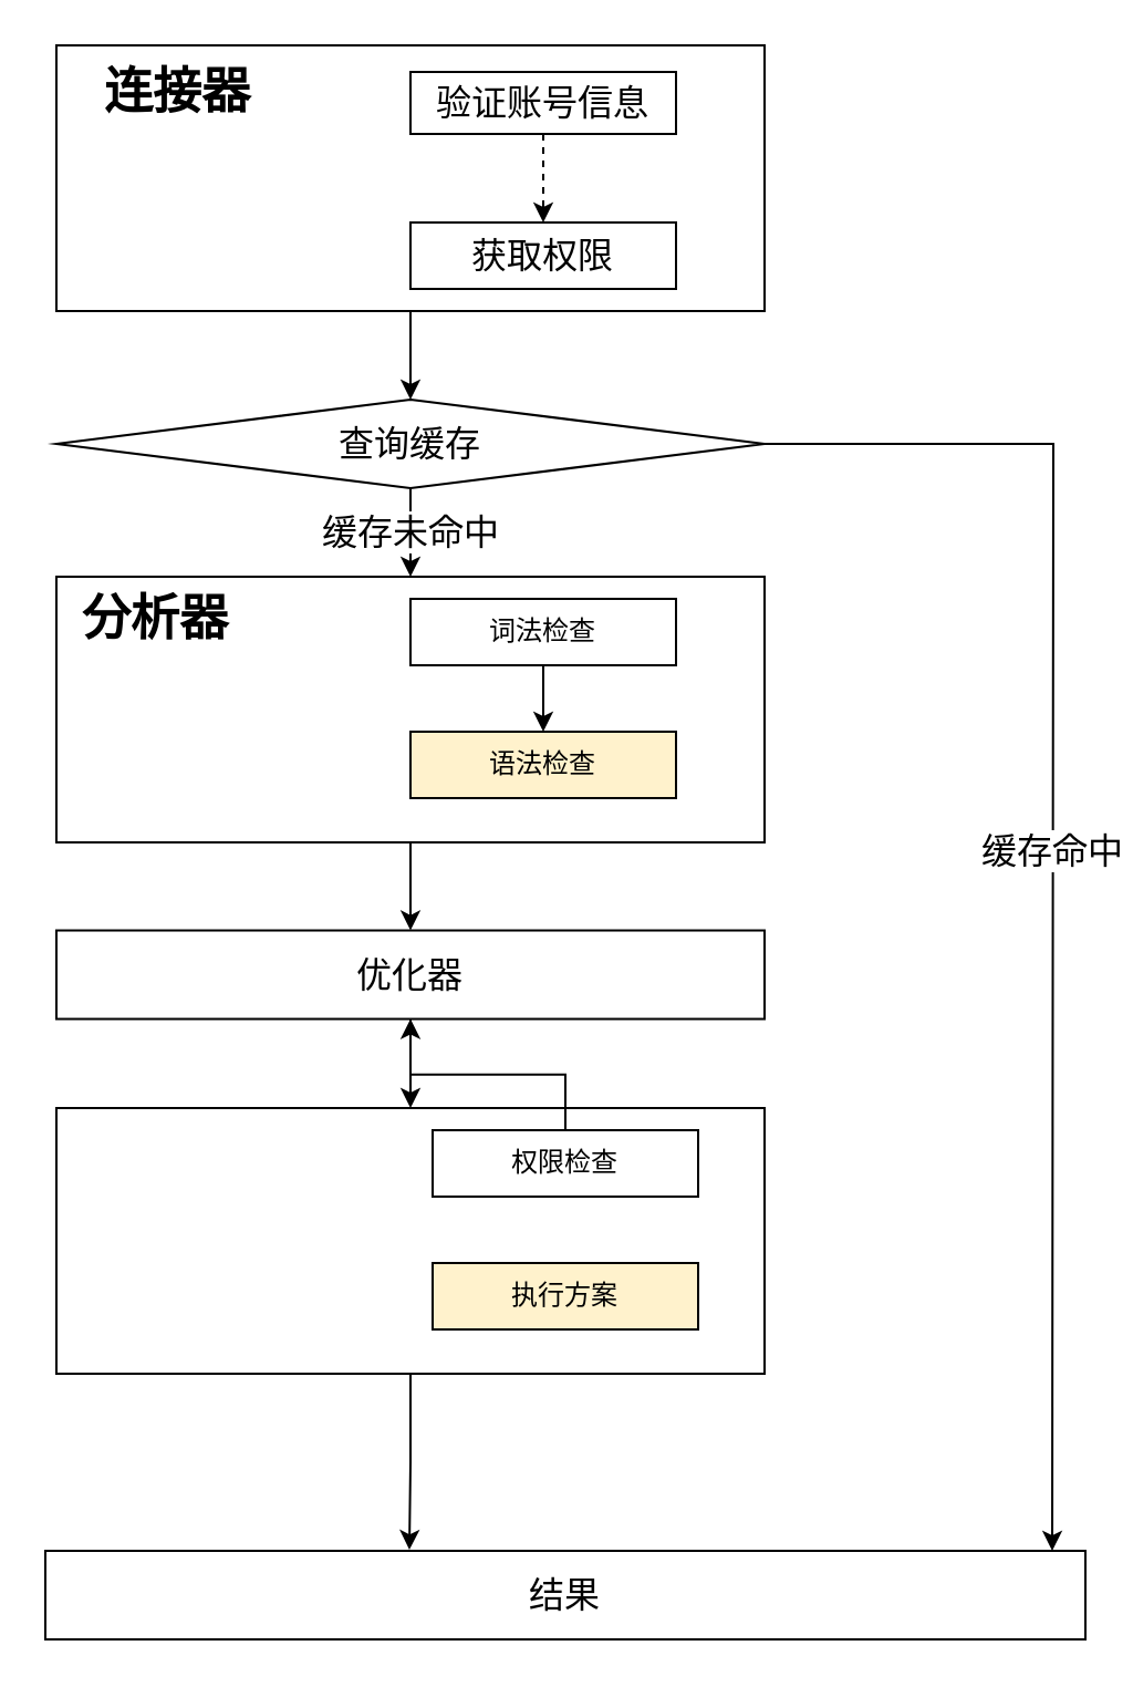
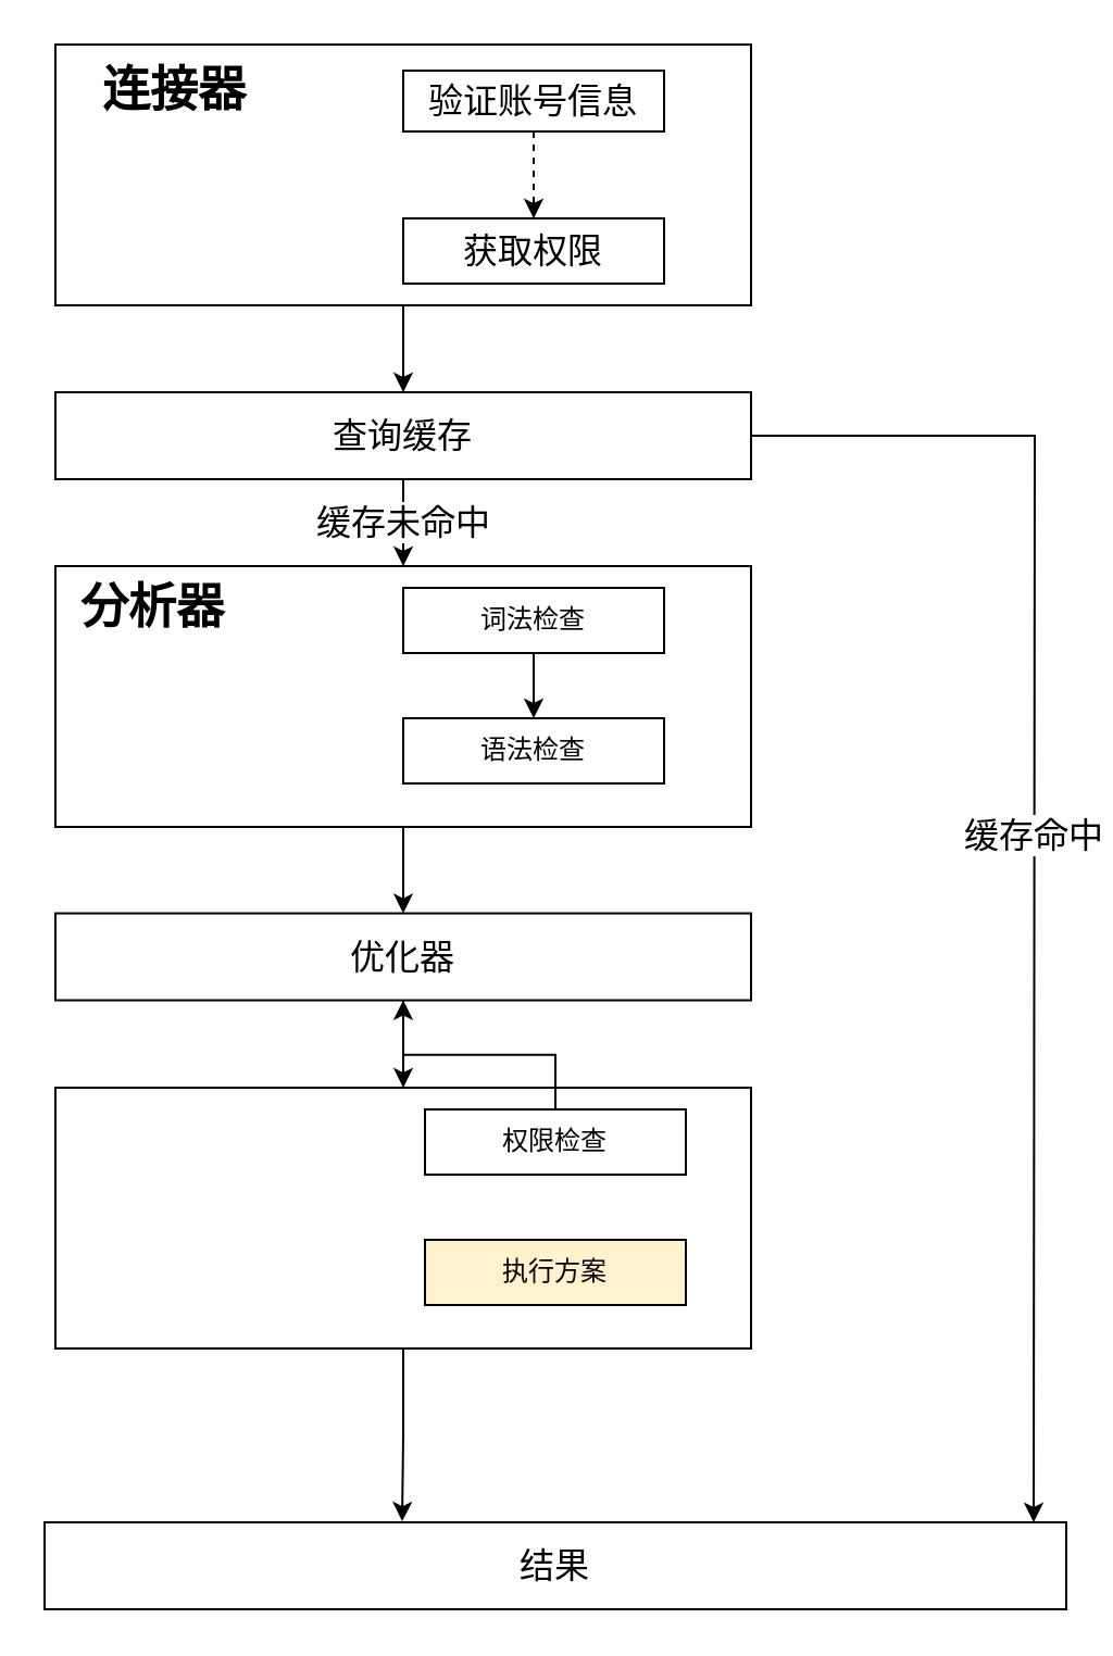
  <mxCell id="0" />
  <mxCell id="1" parent="0" />
  <mxCell id="2" style="edgeStyle=orthogonalEdgeStyle;rounded=0;orthogonalLoop=1;jettySize=auto;html=1;entryX=0.5;entryY=0;entryDx=0;entryDy=0;" parent="1" source="3" target="10" edge="1"><mxGeometry relative="1" as="geometry" /></mxCell>
  <mxCell id="3" value="" style="rounded=0;whiteSpace=wrap;html=1;" parent="1" vertex="1"><mxGeometry x="25" y="20" width="320" height="120" as="geometry" /></mxCell>
  <mxCell id="4" value="&lt;font style=&quot;font-size: 22px&quot;&gt;&lt;b&gt;连接器&lt;/b&gt;&lt;/font&gt;" style="text;html=1;strokeColor=none;fillColor=none;align=center;verticalAlign=middle;whiteSpace=wrap;rounded=0;" parent="1" vertex="1"><mxGeometry x="35" y="32" width="90" height="20" as="geometry" /></mxCell>
  <mxCell id="5" style="edgeStyle=orthogonalEdgeStyle;rounded=0;orthogonalLoop=1;jettySize=auto;html=1;dashed=1;" parent="1" source="6" target="7" edge="1"><mxGeometry relative="1" as="geometry" /></mxCell>
  <mxCell id="6" value="&lt;font style=&quot;font-size: 16px&quot;&gt;验证账号信息&lt;/font&gt;" style="rounded=0;whiteSpace=wrap;html=1;" parent="1" vertex="1"><mxGeometry x="185" y="32" width="120" height="28" as="geometry" /></mxCell>
  <mxCell id="7" value="&lt;font style=&quot;font-size: 16px&quot;&gt;获取权限&lt;/font&gt;" style="rounded=0;whiteSpace=wrap;html=1;" parent="1" vertex="1"><mxGeometry x="185" y="100" width="120" height="30" as="geometry" /></mxCell>
  <mxCell id="8" value="&lt;span&gt;&lt;font style=&quot;font-size: 16px&quot;&gt;缓存未命中&lt;/font&gt;&lt;/span&gt;" style="edgeStyle=orthogonalEdgeStyle;rounded=0;orthogonalLoop=1;jettySize=auto;html=1;entryX=0.5;entryY=0;entryDx=0;entryDy=0;" parent="1" source="10" target="12" edge="1"><mxGeometry relative="1" as="geometry" /></mxCell>
  <mxCell id="9" value="&lt;font style=&quot;font-size: 16px&quot;&gt;缓存命中&lt;/font&gt;" style="edgeStyle=orthogonalEdgeStyle;rounded=0;orthogonalLoop=1;jettySize=auto;html=1;" parent="1" source="10" edge="1"><mxGeometry relative="1" as="geometry"><mxPoint x="475" y="700" as="targetPoint" /></mxGeometry></mxCell>
- <mxCell id="10" value="&lt;font style=&quot;font-size: 16px&quot;&gt;查询缓存&lt;/font&gt;" style="rhombus;whiteSpace=wrap;html=1;" parent="1" vertex="1"><mxGeometry x="25" y="180" width="320" height="40" as="geometry" /></mxCell>
+ <mxCell id="10" value="&lt;font style=&quot;font-size: 16px&quot;&gt;查询缓存&lt;/font&gt;" style="rounded=0;whiteSpace=wrap;html=1;" parent="1" vertex="1"><mxGeometry x="25" y="180" width="320" height="40" as="geometry" /></mxCell>
  <mxCell id="11" style="edgeStyle=orthogonalEdgeStyle;rounded=0;orthogonalLoop=1;jettySize=auto;html=1;entryX=0.5;entryY=0;entryDx=0;entryDy=0;" parent="1" source="12" target="14" edge="1"><mxGeometry relative="1" as="geometry" /></mxCell>
  <mxCell id="12" value="" style="rounded=0;whiteSpace=wrap;html=1;" parent="1" vertex="1"><mxGeometry x="25" y="260" width="320" height="120" as="geometry" /></mxCell>
  <mxCell id="13" style="edgeStyle=orthogonalEdgeStyle;rounded=0;orthogonalLoop=1;jettySize=auto;html=1;entryX=0.5;entryY=0;entryDx=0;entryDy=0;" parent="1" source="14" target="16" edge="1"><mxGeometry relative="1" as="geometry" /></mxCell>
  <mxCell id="14" value="&lt;font style=&quot;font-size: 16px&quot;&gt;优化器&lt;br&gt;&lt;/font&gt;" style="rounded=0;whiteSpace=wrap;html=1;" parent="1" vertex="1"><mxGeometry x="25" y="419.769" width="320" height="40" as="geometry" /></mxCell>
  <mxCell id="15" style="edgeStyle=orthogonalEdgeStyle;rounded=0;orthogonalLoop=1;jettySize=auto;html=1;entryX=0.35;entryY=-0.011;entryDx=0;entryDy=0;entryPerimeter=0;" parent="1" source="16" target="24" edge="1"><mxGeometry relative="1" as="geometry" /></mxCell>
  <mxCell id="16" value="&lt;font style=&quot;font-size: 16px&quot;&gt;&lt;br&gt;&lt;/font&gt;" style="rounded=0;whiteSpace=wrap;html=1;" parent="1" vertex="1"><mxGeometry x="25" y="500" width="320" height="120" as="geometry" /></mxCell>
  <mxCell id="17" value="&lt;font size=&quot;1&quot;&gt;&lt;b style=&quot;font-size: 22px&quot;&gt;分析器&lt;/b&gt;&lt;/font&gt;" style="text;html=1;strokeColor=none;fillColor=none;align=center;verticalAlign=middle;whiteSpace=wrap;rounded=0;" parent="1" vertex="1"><mxGeometry x="35" y="270" width="70" height="20" as="geometry" /></mxCell>
  <mxCell id="18" style="edgeStyle=orthogonalEdgeStyle;rounded=0;orthogonalLoop=1;jettySize=auto;html=1;" parent="1" source="19" target="20" edge="1"><mxGeometry relative="1" as="geometry" /></mxCell>
  <mxCell id="19" value="词法检查" style="rounded=0;whiteSpace=wrap;html=1;" parent="1" vertex="1"><mxGeometry x="185" y="270" width="120" height="30" as="geometry" /></mxCell>
- <mxCell id="20" value="语法检查" style="rounded=0;whiteSpace=wrap;html=1;fillColor=#fff2cc;" parent="1" vertex="1"><mxGeometry x="185" y="330" width="120" height="30" as="geometry" /></mxCell>
+ <mxCell id="20" value="语法检查" style="rounded=0;whiteSpace=wrap;html=1;" parent="1" vertex="1"><mxGeometry x="185" y="330" width="120" height="30" as="geometry" /></mxCell>
  <mxCell id="21" style="edgeStyle=orthogonalEdgeStyle;rounded=0;orthogonalLoop=1;jettySize=auto;html=1;" parent="1" source="22" target="14" edge="1"><mxGeometry relative="1" as="geometry" /></mxCell>
  <mxCell id="22" value="权限检查" style="rounded=0;whiteSpace=wrap;html=1;" parent="1" vertex="1"><mxGeometry x="195" y="510" width="120" height="30" as="geometry" /></mxCell>
  <mxCell id="23" value="执行方案" style="rounded=0;whiteSpace=wrap;html=1;fillColor=#fff2cc;" parent="1" vertex="1"><mxGeometry x="195" y="570" width="120" height="30" as="geometry" /></mxCell>
  <mxCell id="24" value="&lt;font style=&quot;font-size: 16px&quot;&gt;结果&lt;/font&gt;" style="rounded=0;whiteSpace=wrap;html=1;" parent="1" vertex="1"><mxGeometry x="20" y="700" width="470" height="40" as="geometry" /></mxCell>
